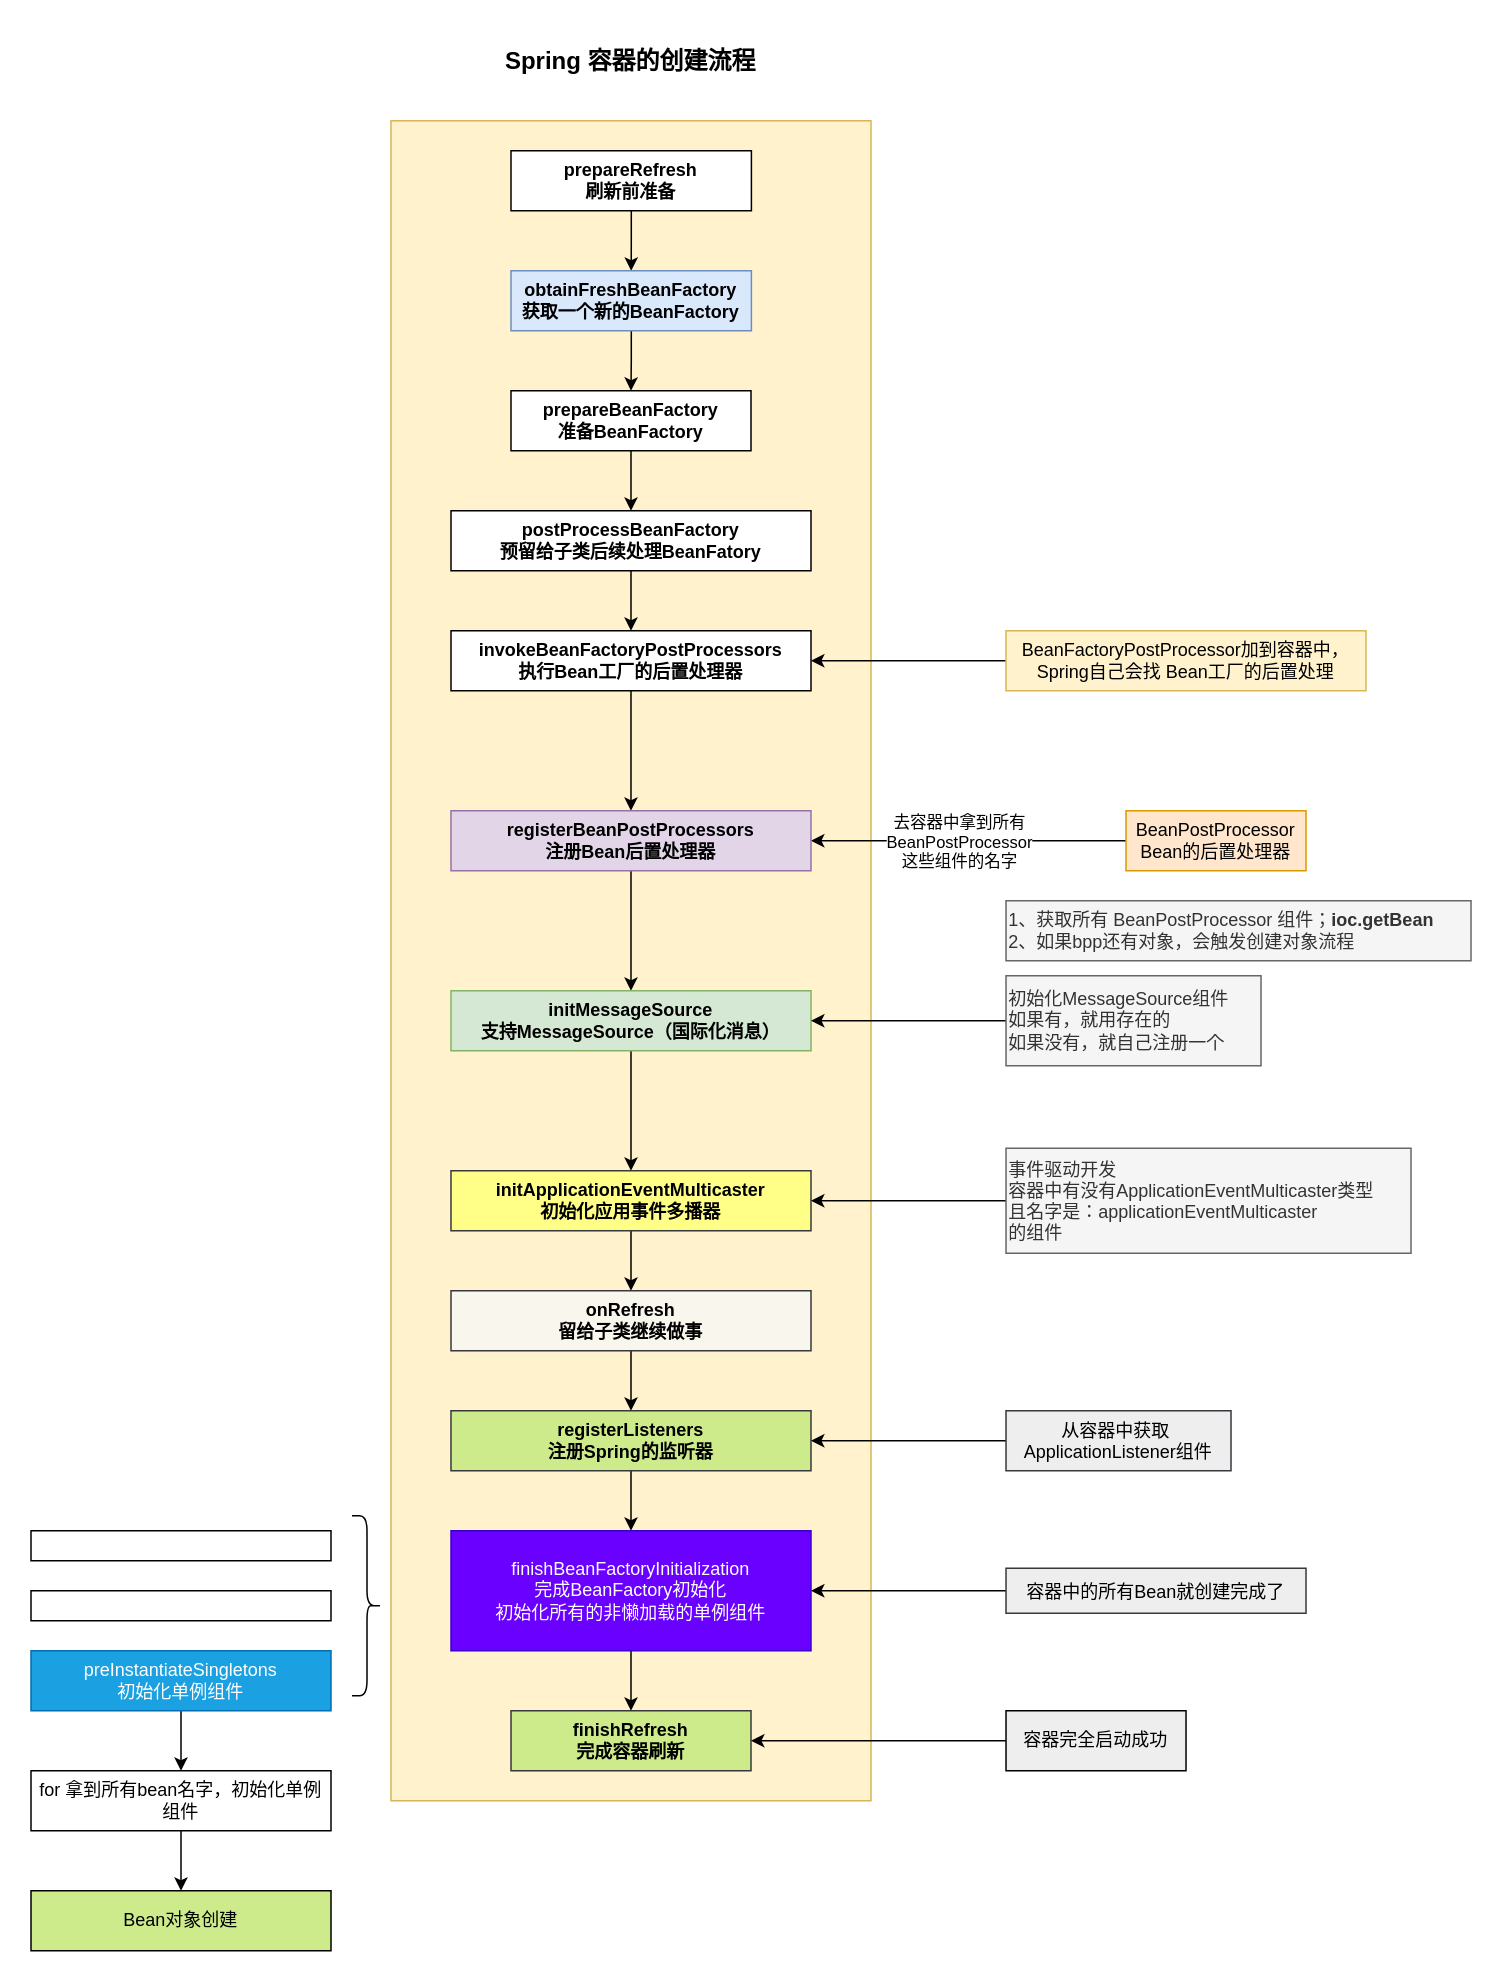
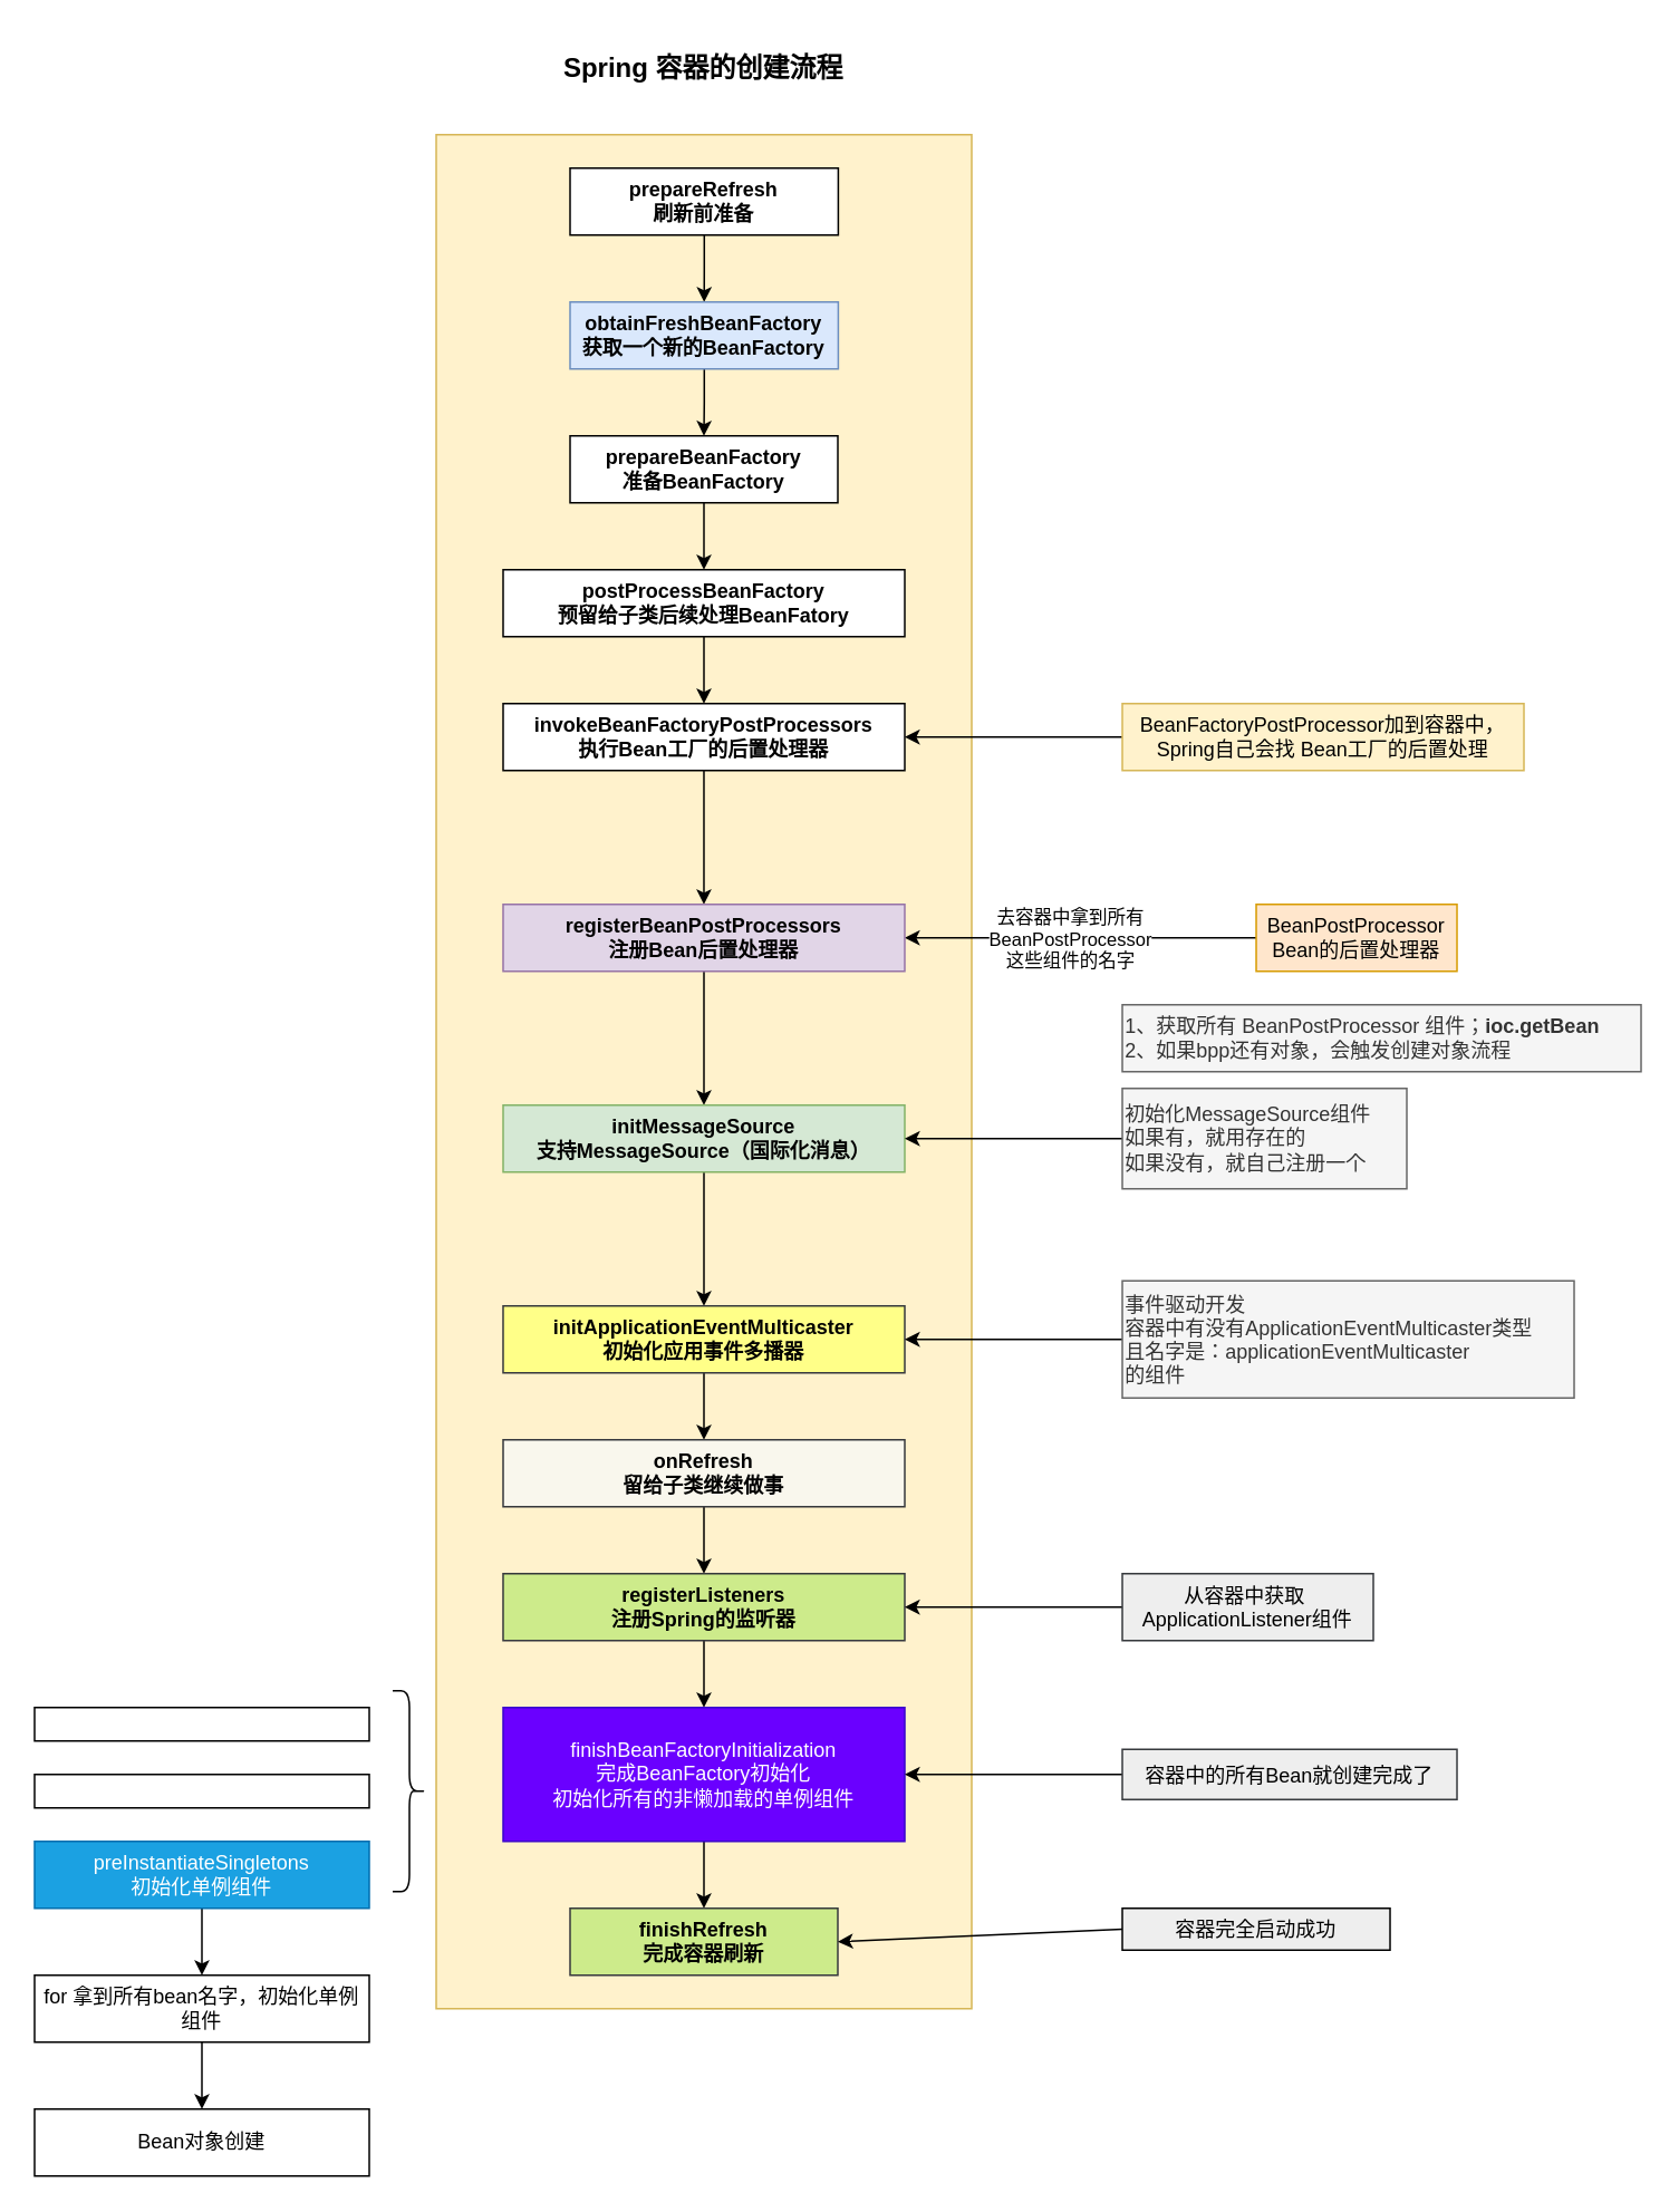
  <mxCell id="0" />
  <mxCell id="1" parent="0" />
  <mxCell id="2" value="" style="rounded=0;whiteSpace=wrap;html=1;fillColor=#fff2cc;strokeColor=#d6b656;" vertex="1" parent="1"><mxGeometry x="260" y="80" width="320" height="1120" as="geometry" /></mxCell>
  <mxCell id="3" style="edgeStyle=orthogonalEdgeStyle;rounded=0;orthogonalLoop=1;jettySize=auto;html=1;entryX=0.5;entryY=0;entryDx=0;entryDy=0;" edge="1" parent="1" source="4" target="6"><mxGeometry relative="1" as="geometry" /></mxCell>
  <mxCell id="4" value="prepareRefresh&#10;刷新前准备" style="rounded=0;whiteSpace=wrap;fontStyle=1" vertex="1" parent="1"><mxGeometry x="340" y="100" width="160.27" height="40" as="geometry" /></mxCell>
  <mxCell id="5" style="edgeStyle=orthogonalEdgeStyle;rounded=0;orthogonalLoop=1;jettySize=auto;html=1;entryX=0.5;entryY=0;entryDx=0;entryDy=0;" edge="1" parent="1" source="6" target="8"><mxGeometry relative="1" as="geometry" /></mxCell>
  <mxCell id="6" value="obtainFreshBeanFactory&#10;获取一个新的BeanFactory" style="rounded=0;whiteSpace=wrap;fontStyle=1;fillColor=#dae8fc;strokeColor=#6c8ebf;" vertex="1" parent="1"><mxGeometry x="340" y="180" width="160.27" height="40" as="geometry" /></mxCell>
  <mxCell id="7" style="edgeStyle=orthogonalEdgeStyle;rounded=0;orthogonalLoop=1;jettySize=auto;html=1;" edge="1" parent="1" source="8" target="10"><mxGeometry relative="1" as="geometry" /></mxCell>
  <mxCell id="8" value="prepareBeanFactory&#10;准备BeanFactory" style="rounded=0;whiteSpace=wrap;fontStyle=1" vertex="1" parent="1"><mxGeometry x="340" y="260" width="160" height="40" as="geometry" /></mxCell>
  <mxCell id="9" style="edgeStyle=orthogonalEdgeStyle;rounded=0;orthogonalLoop=1;jettySize=auto;html=1;entryX=0.5;entryY=0;entryDx=0;entryDy=0;" edge="1" parent="1" source="10" target="12"><mxGeometry relative="1" as="geometry" /></mxCell>
  <mxCell id="10" value="postProcessBeanFactory&#10;预留给子类后续处理BeanFatory" style="rounded=0;whiteSpace=wrap;fontStyle=1" vertex="1" parent="1"><mxGeometry x="300" y="340" width="240" height="40" as="geometry" /></mxCell>
  <mxCell id="11" style="edgeStyle=orthogonalEdgeStyle;rounded=0;orthogonalLoop=1;jettySize=auto;html=1;entryX=0.5;entryY=0;entryDx=0;entryDy=0;" edge="1" parent="1" source="12" target="19"><mxGeometry relative="1" as="geometry" /></mxCell>
  <mxCell id="12" value="invokeBeanFactoryPostProcessors&#10;执行Bean工厂的后置处理器" style="rounded=0;whiteSpace=wrap;fontStyle=1" vertex="1" parent="1"><mxGeometry x="300" y="420" width="240" height="40" as="geometry" /></mxCell>
  <mxCell id="13" style="edgeStyle=orthogonalEdgeStyle;rounded=0;orthogonalLoop=1;jettySize=auto;html=1;entryX=1;entryY=0.5;entryDx=0;entryDy=0;" edge="1" parent="1" source="14" target="12"><mxGeometry relative="1" as="geometry"><mxPoint x="590.01" y="440" as="targetPoint" /></mxGeometry></mxCell>
  <mxCell id="14" value="BeanFactoryPostProcessor加到容器中，&#10;Spring自己会找 Bean工厂的后置处理" style="rounded=0;whiteSpace=wrap;fillColor=#fff2cc;strokeColor=#d6b656;" vertex="1" parent="1"><mxGeometry x="670.01" y="420" width="240" height="40" as="geometry" /></mxCell>
  <mxCell id="15" style="edgeStyle=orthogonalEdgeStyle;rounded=0;orthogonalLoop=1;jettySize=auto;html=1;entryX=1;entryY=0.5;entryDx=0;entryDy=0;" edge="1" parent="1" source="17" target="19"><mxGeometry relative="1" as="geometry"><mxPoint x="590" y="560" as="targetPoint" /></mxGeometry></mxCell>
  <mxCell id="16" value="去容器中拿到所有&lt;div&gt;BeanPostProcessor&lt;/div&gt;&lt;div&gt;这些组件的名字&lt;/div&gt;" style="edgeLabel;html=1;align=center;verticalAlign=middle;resizable=0;points=[];" vertex="1" connectable="0" parent="15"><mxGeometry x="0.301" y="-4" relative="1" as="geometry"><mxPoint x="25" y="4" as="offset" /></mxGeometry></mxCell>
  <mxCell id="17" value="BeanPostProcessor&#10;Bean的后置处理器" style="rounded=0;whiteSpace=wrap;fillColor=#ffe6cc;strokeColor=#d79b00;" vertex="1" parent="1"><mxGeometry x="750.01" y="540" width="120" height="40" as="geometry" /></mxCell>
  <mxCell id="18" style="edgeStyle=orthogonalEdgeStyle;rounded=0;orthogonalLoop=1;jettySize=auto;html=1;entryX=0.5;entryY=0;entryDx=0;entryDy=0;" edge="1" parent="1" source="19" target="22"><mxGeometry relative="1" as="geometry" /></mxCell>
  <mxCell id="19" value="registerBeanPostProcessors&#10;注册Bean后置处理器" style="rounded=0;whiteSpace=wrap;fontStyle=1;fillColor=#e1d5e7;strokeColor=#9673a6;" vertex="1" parent="1"><mxGeometry x="299.99" y="540" width="240" height="40" as="geometry" /></mxCell>
  <mxCell id="20" value="1、获取所有 BeanPostProcessor 组件；&lt;b&gt;ioc.getBean&lt;/b&gt;&lt;div&gt;2、如果bpp还有对象，会触发创建对象流程&lt;/div&gt;" style="text;html=1;align=left;verticalAlign=middle;resizable=0;points=[];autosize=1;strokeColor=#666666;fillColor=#f5f5f5;fontColor=#333333;" vertex="1" parent="1"><mxGeometry x="670.01" y="600" width="310" height="40" as="geometry" /></mxCell>
  <mxCell id="21" style="edgeStyle=orthogonalEdgeStyle;rounded=0;orthogonalLoop=1;jettySize=auto;html=1;entryX=0.5;entryY=0;entryDx=0;entryDy=0;" edge="1" parent="1" source="22" target="26"><mxGeometry relative="1" as="geometry" /></mxCell>
  <mxCell id="22" value="initMessageSource&#10;支持MessageSource（国际化消息）" style="rounded=0;whiteSpace=wrap;fontStyle=1;fillColor=#d5e8d4;strokeColor=#82b366;" vertex="1" parent="1"><mxGeometry x="300" y="660" width="240" height="40" as="geometry" /></mxCell>
  <mxCell id="23" style="edgeStyle=orthogonalEdgeStyle;rounded=0;orthogonalLoop=1;jettySize=auto;html=1;entryX=1;entryY=0.5;entryDx=0;entryDy=0;" edge="1" parent="1" source="24" target="22"><mxGeometry relative="1" as="geometry"><mxPoint x="590.01" y="680" as="targetPoint" /></mxGeometry></mxCell>
  <mxCell id="24" value="初始化MessageSource组件&lt;div&gt;如果有，就用存在的&lt;/div&gt;&lt;div&gt;如果没有，就自己注册一个&lt;/div&gt;" style="text;html=1;align=left;verticalAlign=middle;resizable=0;points=[];autosize=1;strokeColor=#666666;fillColor=#f5f5f5;fontColor=#333333;" vertex="1" parent="1"><mxGeometry x="670.01" y="650" width="170" height="60" as="geometry" /></mxCell>
  <mxCell id="25" style="edgeStyle=orthogonalEdgeStyle;rounded=0;orthogonalLoop=1;jettySize=auto;html=1;entryX=0.5;entryY=0;entryDx=0;entryDy=0;" edge="1" parent="1" source="26" target="30"><mxGeometry relative="1" as="geometry" /></mxCell>
  <mxCell id="26" value="initApplicationEventMulticaster&#10;初始化应用事件多播器" style="rounded=0;whiteSpace=wrap;fontStyle=1;fillColor=#ffff88;strokeColor=#36393d;" vertex="1" parent="1"><mxGeometry x="299.99" y="780" width="240.01" height="40" as="geometry" /></mxCell>
  <mxCell id="27" style="edgeStyle=orthogonalEdgeStyle;rounded=0;orthogonalLoop=1;jettySize=auto;html=1;entryX=1;entryY=0.5;entryDx=0;entryDy=0;" edge="1" parent="1" source="28" target="26"><mxGeometry relative="1" as="geometry"><mxPoint x="590.01" y="800" as="targetPoint" /></mxGeometry></mxCell>
  <mxCell id="28" value="事件驱动开发&#10;容器中有没有ApplicationEventMulticaster类型&#10;且名字是：applicationEventMulticaster&#10;的组件" style="text;align=left;verticalAlign=middle;resizable=0;points=[];autosize=1;strokeColor=#666666;fillColor=#f5f5f5;fontColor=#333333;" vertex="1" parent="1"><mxGeometry x="670.01" y="765" width="270" height="70" as="geometry" /></mxCell>
  <mxCell id="29" style="edgeStyle=orthogonalEdgeStyle;rounded=0;orthogonalLoop=1;jettySize=auto;html=1;entryX=0.5;entryY=0;entryDx=0;entryDy=0;" edge="1" parent="1" source="30" target="32"><mxGeometry relative="1" as="geometry" /></mxCell>
  <mxCell id="30" value="onRefresh&#10;留给子类继续做事" style="rounded=0;whiteSpace=wrap;fontStyle=1;fillColor=#f9f7ed;strokeColor=#36393d;" vertex="1" parent="1"><mxGeometry x="300" y="860" width="240" height="40" as="geometry" /></mxCell>
  <mxCell id="31" style="edgeStyle=orthogonalEdgeStyle;rounded=0;orthogonalLoop=1;jettySize=auto;html=1;entryX=0.5;entryY=0;entryDx=0;entryDy=0;" edge="1" parent="1" source="32" target="36"><mxGeometry relative="1" as="geometry" /></mxCell>
  <mxCell id="32" value="registerListeners&#10;注册Spring的监听器" style="rounded=0;whiteSpace=wrap;fillColor=#cdeb8b;strokeColor=#36393d;fontStyle=1" vertex="1" parent="1"><mxGeometry x="299.99" y="940" width="240.01" height="40" as="geometry" /></mxCell>
  <mxCell id="33" style="edgeStyle=orthogonalEdgeStyle;rounded=0;orthogonalLoop=1;jettySize=auto;html=1;entryX=1;entryY=0.5;entryDx=0;entryDy=0;" edge="1" parent="1" source="34" target="32"><mxGeometry relative="1" as="geometry"><mxPoint x="590.01" y="960" as="targetPoint" /></mxGeometry></mxCell>
  <mxCell id="34" value="从容器中获取 &#10;ApplicationListener组件" style="text;align=center;verticalAlign=middle;resizable=0;points=[];autosize=1;strokeColor=#36393d;fillColor=#eeeeee;" vertex="1" parent="1"><mxGeometry x="670.01" y="940" width="150" height="40" as="geometry" /></mxCell>
  <mxCell id="35" style="edgeStyle=orthogonalEdgeStyle;rounded=0;orthogonalLoop=1;jettySize=auto;html=1;entryX=0.5;entryY=0;entryDx=0;entryDy=0;" edge="1" parent="1" source="36" target="39"><mxGeometry relative="1" as="geometry" /></mxCell>
  <mxCell id="36" value="finishBeanFactoryInitialization&#10;完成BeanFactory初始化&#10;初始化所有的非懒加载的单例组件" style="rounded=0;whiteSpace=wrap;fillColor=#6a00ff;fontColor=#ffffff;strokeColor=#3700CC;" vertex="1" parent="1"><mxGeometry x="300" y="1020" width="240" height="80" as="geometry" /></mxCell>
  <mxCell id="37" style="edgeStyle=orthogonalEdgeStyle;rounded=0;orthogonalLoop=1;jettySize=auto;html=1;entryX=1;entryY=0.5;entryDx=0;entryDy=0;" edge="1" parent="1" source="38" target="36"><mxGeometry relative="1" as="geometry"><mxPoint x="590.01" y="1060" as="targetPoint" /></mxGeometry></mxCell>
  <mxCell id="38" value="容器中的所有Bean就创建完成了" style="text;align=center;verticalAlign=middle;resizable=0;points=[];autosize=1;strokeColor=#36393d;fillColor=#eeeeee;" vertex="1" parent="1"><mxGeometry x="670.01" y="1045" width="200" height="30" as="geometry" /></mxCell>
  <mxCell id="39" value="finishRefresh&#10;完成容器刷新" style="rounded=0;whiteSpace=wrap;fillColor=#cdeb8b;strokeColor=#36393d;fontStyle=1" vertex="1" parent="1"><mxGeometry x="340" y="1140" width="160" height="40" as="geometry" /></mxCell>
  <mxCell id="40" value="" style="rounded=0;whiteSpace=wrap;html=1;" vertex="1" parent="1"><mxGeometry x="20" y="1020" width="200" height="20" as="geometry" /></mxCell>
  <mxCell id="41" style="edgeStyle=none;html=1;exitX=0.5;exitY=1;exitDx=0;exitDy=0;entryX=0.5;entryY=0;entryDx=0;entryDy=0;" edge="1" parent="1" source="42" target="46"><mxGeometry relative="1" as="geometry" /></mxCell>
  <mxCell id="42" value="preInstantiateSingletons&#10;初始化单例组件" style="rounded=0;whiteSpace=wrap;fillColor=#1ba1e2;fontColor=#ffffff;strokeColor=#006EAF;" vertex="1" parent="1"><mxGeometry x="20" y="1100" width="200" height="40" as="geometry" /></mxCell>
  <mxCell id="43" value="" style="rounded=0;whiteSpace=wrap;html=1;" vertex="1" parent="1"><mxGeometry x="20" y="1060" width="200" height="20" as="geometry" /></mxCell>
  <mxCell id="44" value="" style="shape=curlyBracket;whiteSpace=wrap;html=1;rounded=1;flipH=1;labelPosition=right;verticalLabelPosition=middle;align=left;verticalAlign=middle;" vertex="1" parent="1"><mxGeometry x="234" y="1010" width="20" height="120" as="geometry" /></mxCell>
  <mxCell id="45" value="" style="edgeStyle=none;html=1;" edge="1" parent="1" source="46" target="47"><mxGeometry relative="1" as="geometry" /></mxCell>
  <mxCell id="46" value="for 拿到所有bean名字，初始化单例组件" style="rounded=0;whiteSpace=wrap;html=1;" vertex="1" parent="1"><mxGeometry x="20" y="1180" width="200" height="40" as="geometry" /></mxCell>
- <mxCell id="47" value="Bean对象创建" style="rounded=0;whiteSpace=wrap;html=1;fillColor=#cdeb8b;" vertex="1" parent="1"><mxGeometry x="20" y="1260" width="200" height="40" as="geometry" /></mxCell>
+ <mxCell id="47" value="Bean对象创建" style="rounded=0;whiteSpace=wrap;html=1;" vertex="1" parent="1"><mxGeometry x="20" y="1260" width="200" height="40" as="geometry" /></mxCell>
  <mxCell id="48" value="&lt;b&gt;&lt;font style=&quot;font-size: 16px;&quot;&gt;Spring 容器的创建流程&lt;/font&gt;&lt;/b&gt;" style="text;html=1;align=center;verticalAlign=middle;whiteSpace=wrap;rounded=0;" vertex="1" parent="1"><mxGeometry x="260" y="20" width="320" height="40" as="geometry" /></mxCell>
  <mxCell id="49" style="edgeStyle=none;html=1;exitX=0;exitY=0.5;exitDx=0;exitDy=0;entryX=1;entryY=0.5;entryDx=0;entryDy=0;" edge="1" parent="1" source="50" target="39"><mxGeometry relative="1" as="geometry" /></mxCell>
- <mxCell id="50" value="&lt;span style=&quot;color: rgb(0, 0, 0); text-wrap-mode: nowrap;&quot;&gt;容器完全启动成功&lt;/span&gt;" style="rounded=0;whiteSpace=wrap;html=1;fillColor=#EEEEEE;" vertex="1" parent="1"><mxGeometry x="670.01" y="1140" width="120" height="40" as="geometry" /></mxCell>
+ <mxCell id="50" value="&lt;span style=&quot;color: rgb(0, 0, 0); text-wrap-mode: nowrap;&quot;&gt;容器完全启动成功&lt;/span&gt;" style="rounded=0;whiteSpace=wrap;html=1;fillColor=#EEEEEE;" vertex="1" parent="1"><mxGeometry x="670.01" y="1140" width="160" height="25" as="geometry" /></mxCell>
